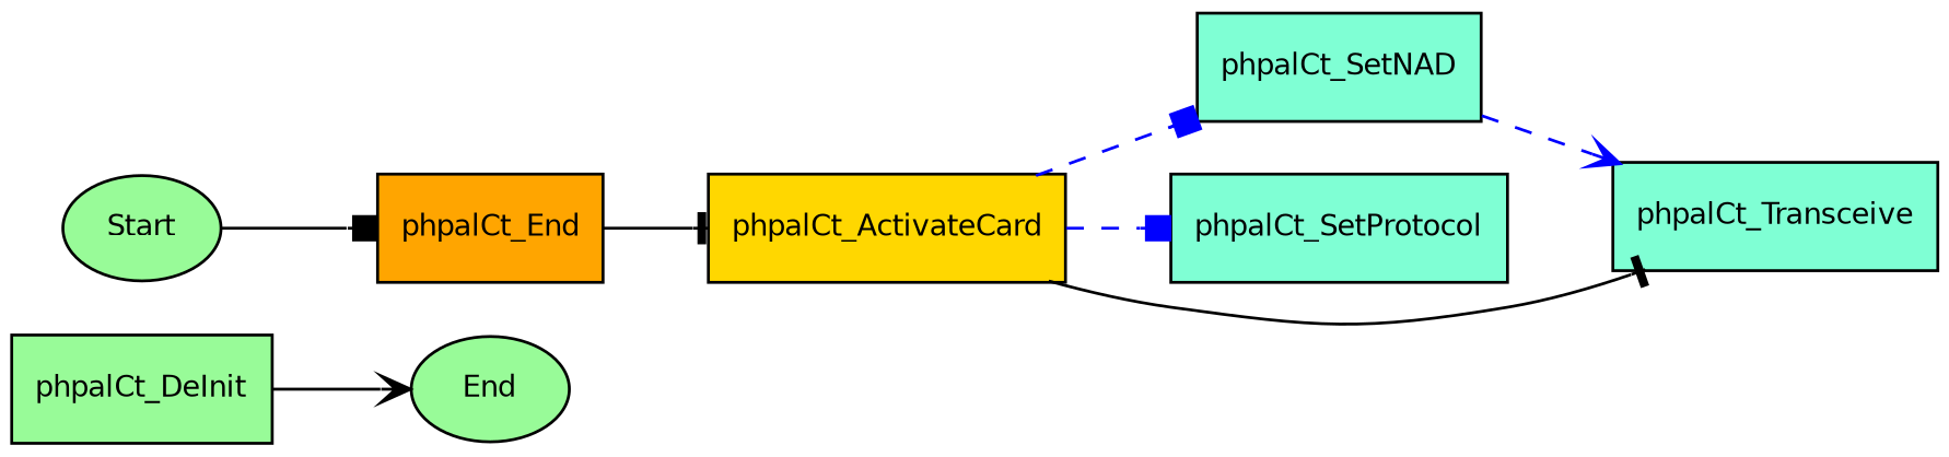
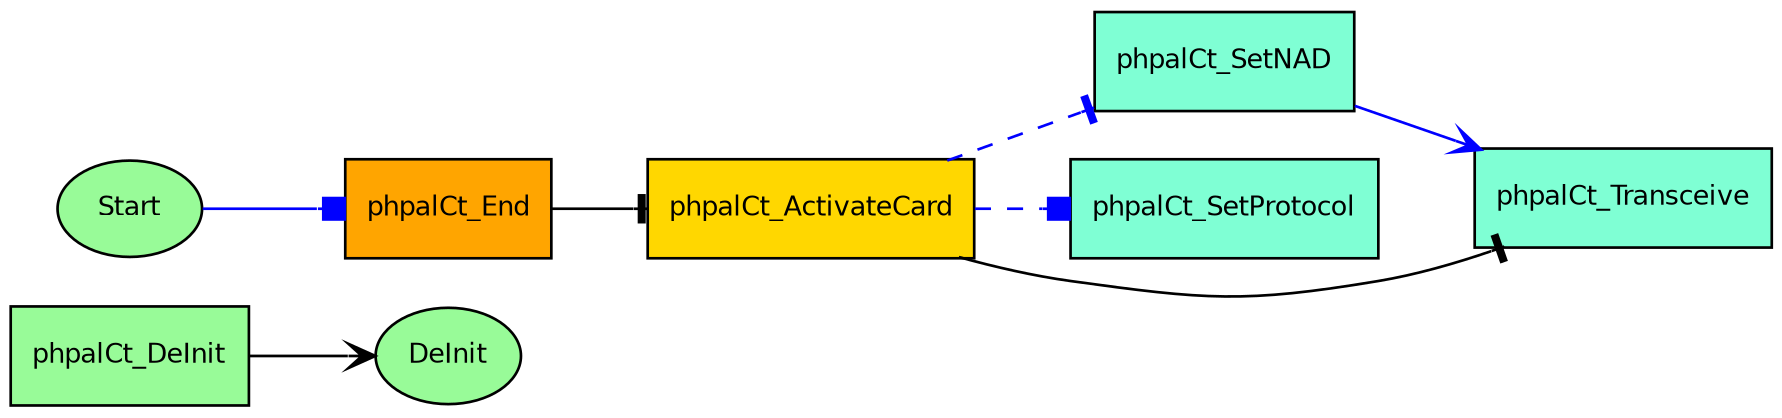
  digraph {
    rankdir=LR
    node [fillcolor=palegreen fontname=Helvetica fontsize=10 shape=record style=filled]
    edge [arrowhead=tee]
-   End [shape=oval]
+   End [shape=oval label=DeInit]
    Start [shape=oval]
    n3 [fillcolor=orange label=phpalCt_End]
    phpalCt_ActivateCard [fillcolor=gold]
    phpalCt_SetNAD [fillcolor=aquamarine]
    phpalCt_SetProtocol [fillcolor=aquamarine]
    phpalCt_Transceive [fillcolor=aquamarine]
    phpalCt_DeInit
-   Start -> n3 [arrowhead=box]
+   Start -> n3 [arrowhead=box color=blue]
    n3 -> phpalCt_ActivateCard
-   phpalCt_ActivateCard -> phpalCt_SetNAD [arrowhead=box color=blue style=dashed]
+   phpalCt_ActivateCard -> phpalCt_SetNAD [color=blue style=dashed]
    phpalCt_ActivateCard -> phpalCt_SetProtocol [arrowhead=box color=blue style=dashed]
    phpalCt_ActivateCard -> phpalCt_Transceive
-   phpalCt_SetNAD -> phpalCt_Transceive [arrowhead=vee color=blue style=dashed]
+   phpalCt_SetNAD -> phpalCt_Transceive [arrowhead=vee color=blue style=solid]
    phpalCt_DeInit -> End [arrowhead=vee]
  }
